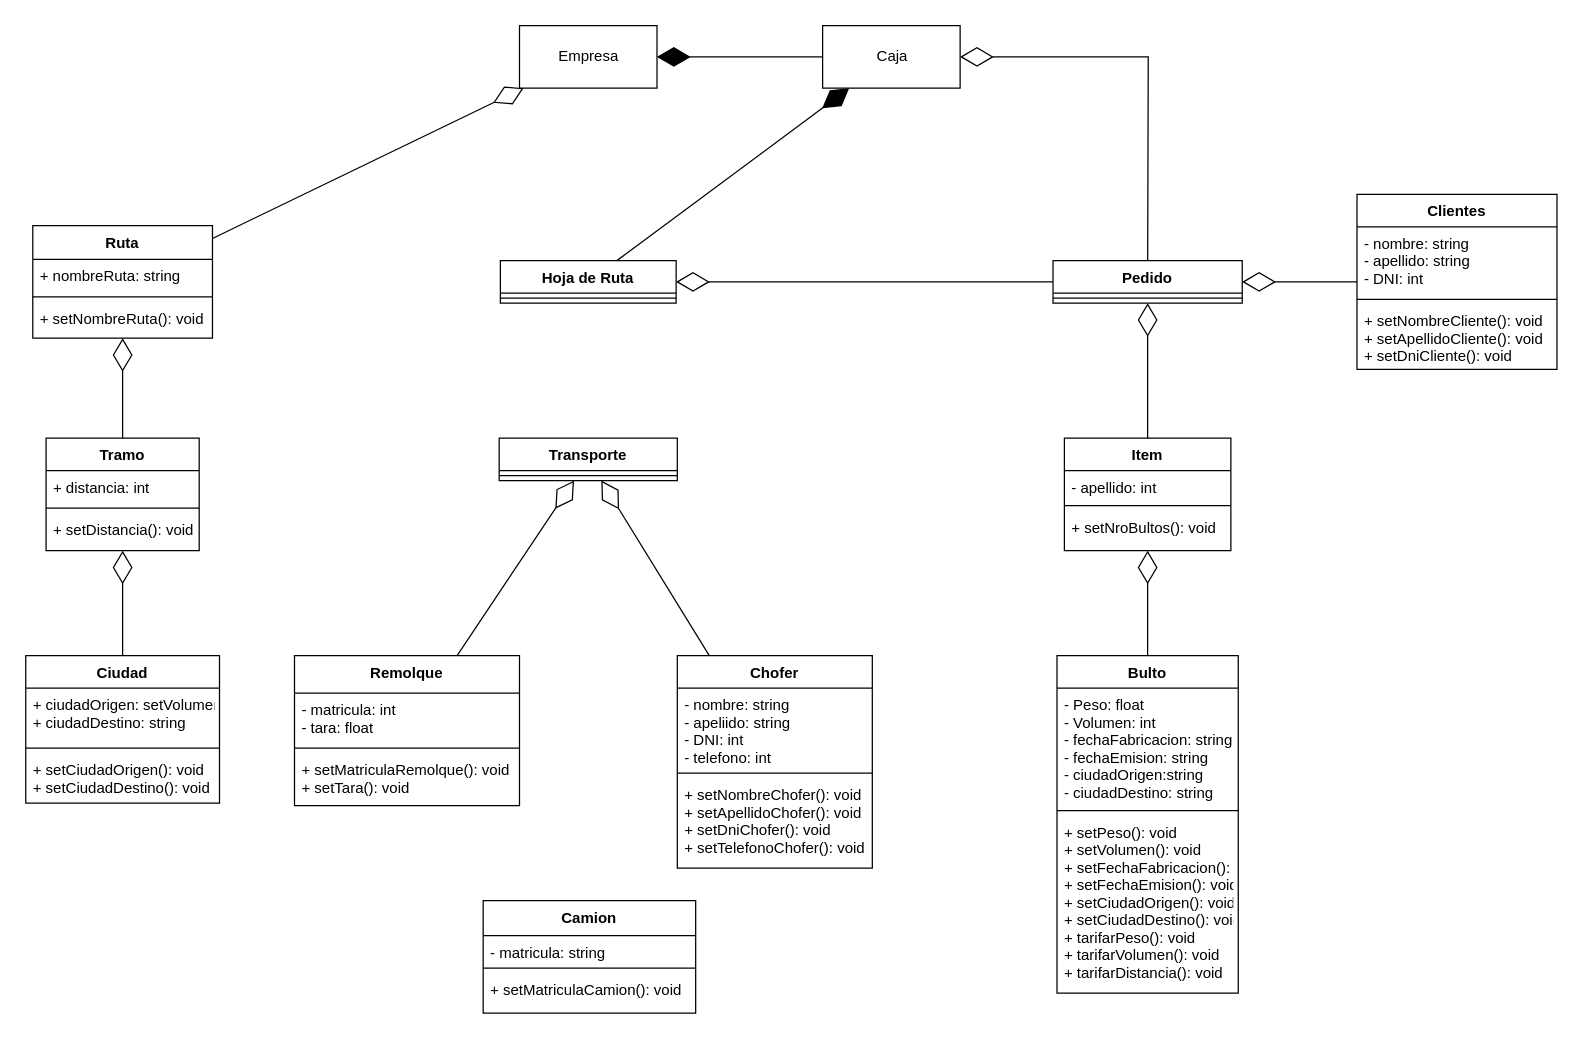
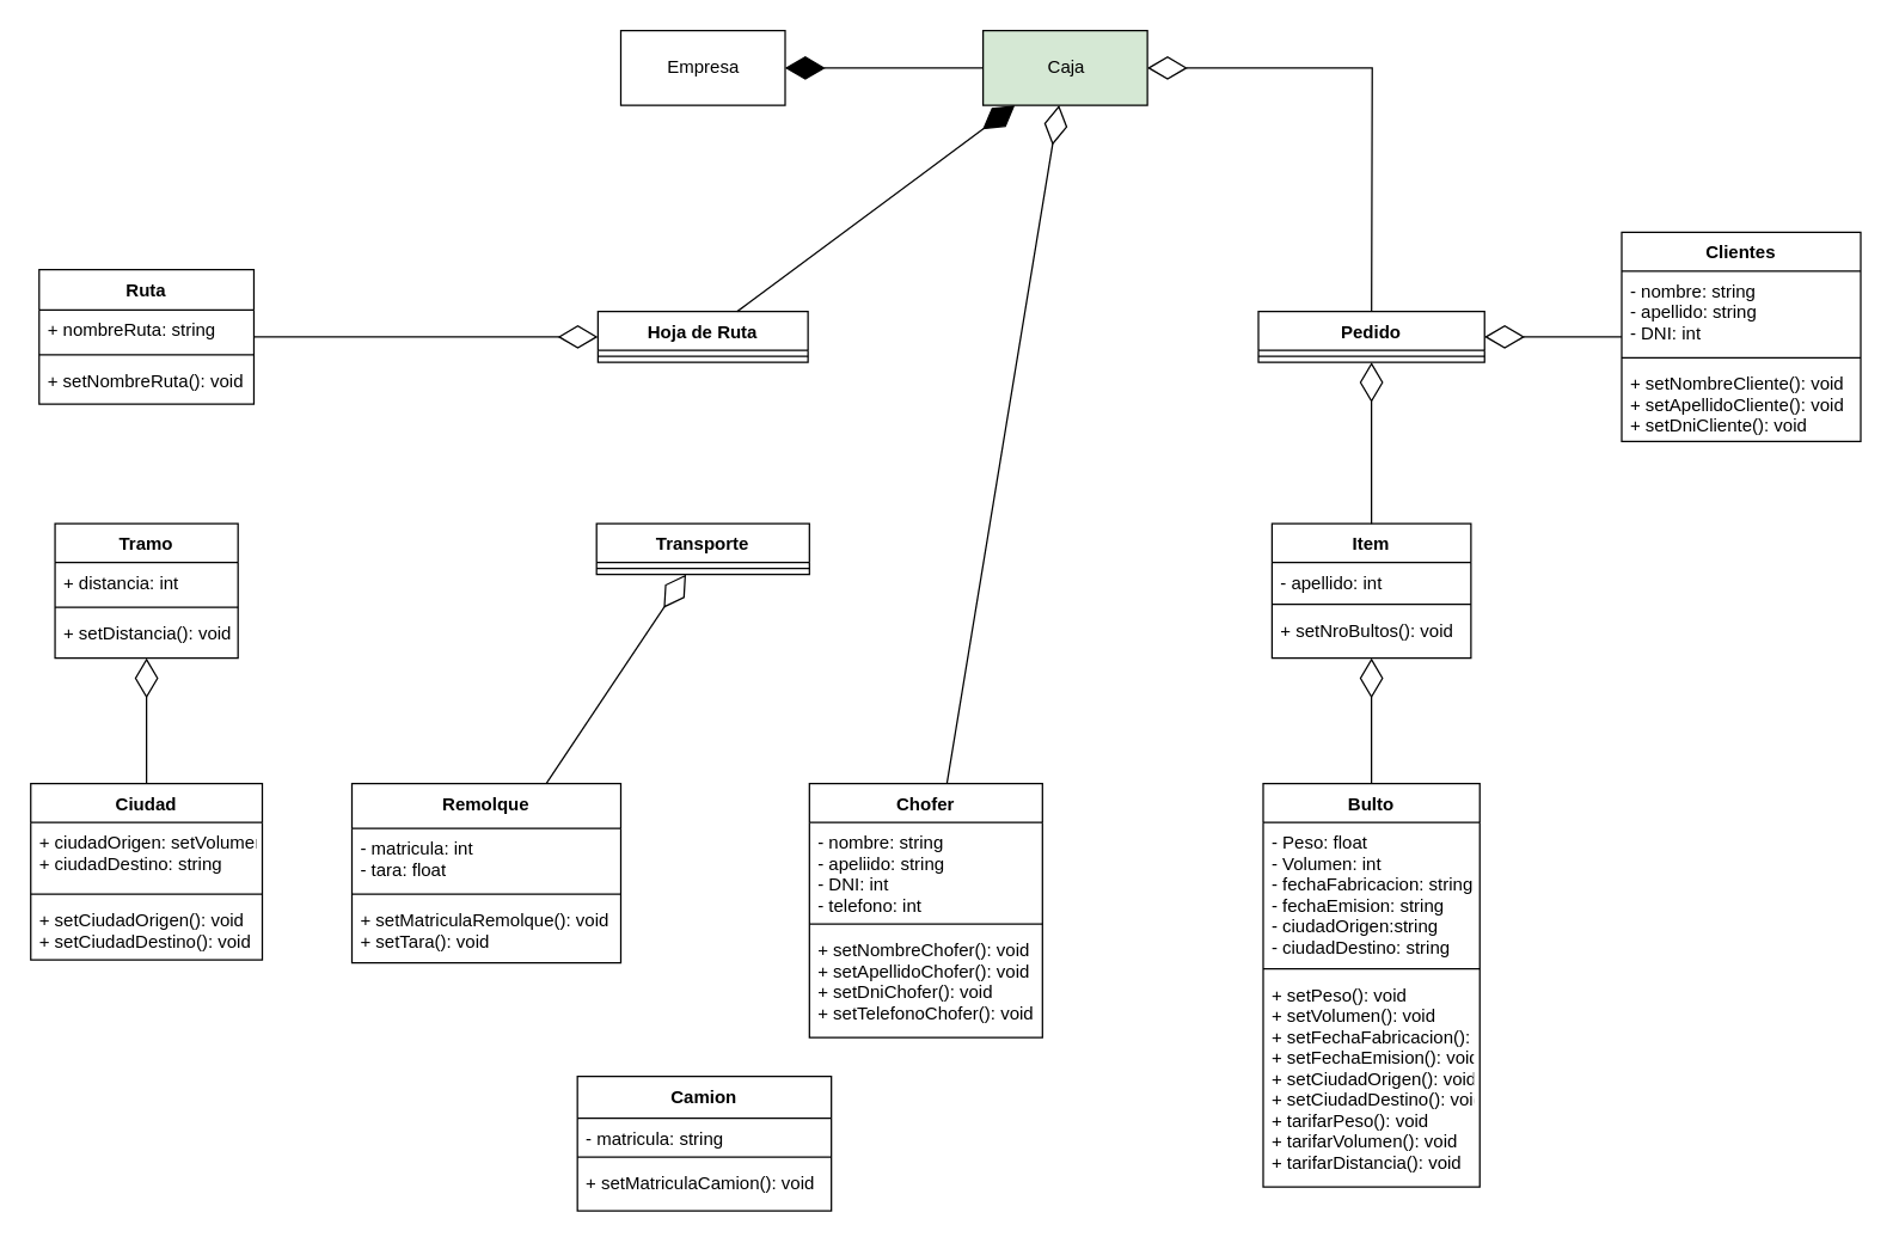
  <mxCell id="0" />
  <mxCell id="1" parent="0" />
  <mxCell id="2" value="" style="endArrow=diamondThin;endFill=0;endSize=24;html=1;rounded=0;" parent="1" source="33" target="11" edge="1"><mxGeometry width="160" relative="1" as="geometry"><mxPoint x="-185" y="760" as="sourcePoint" /><mxPoint x="30" y="860" as="targetPoint" /></mxGeometry></mxCell>
- <mxCell id="3" value="" style="endArrow=diamondThin;endFill=0;endSize=24;html=1;rounded=0;" parent="1" source="11" target="7" edge="1"><mxGeometry width="160" relative="1" as="geometry"><mxPoint x="30" y="830" as="sourcePoint" /><mxPoint x="65" y="660" as="targetPoint" /></mxGeometry></mxCell>
  <mxCell id="4" value="&lt;div&gt;Empresa&lt;/div&gt;" style="html=1;" parent="1" vertex="1"><mxGeometry x="415" y="20" width="110" height="50" as="geometry" /></mxCell>
  <mxCell id="5" value="Hoja de Ruta" style="swimlane;fontStyle=1;align=center;verticalAlign=top;childLayout=stackLayout;horizontal=1;startSize=26;horizontalStack=0;resizeParent=1;resizeParentMax=0;resizeLast=0;collapsible=1;marginBottom=0;" parent="1" vertex="1"><mxGeometry x="399.69" y="208" width="140.62" height="34" as="geometry" /></mxCell>
  <mxCell id="6" value="" style="line;strokeWidth=1;fillColor=none;align=left;verticalAlign=middle;spacingTop=-1;spacingLeft=3;spacingRight=3;rotatable=0;labelPosition=right;points=[];portConstraint=eastwest;" parent="5" vertex="1"><mxGeometry y="26" width="140.62" height="8" as="geometry" /></mxCell>
  <mxCell id="7" value="Ruta" style="swimlane;fontStyle=1;align=center;verticalAlign=top;childLayout=stackLayout;horizontal=1;startSize=27;horizontalStack=0;resizeParent=1;resizeParentMax=0;resizeLast=0;collapsible=1;marginBottom=0;" parent="1" vertex="1"><mxGeometry x="25.63" y="180" width="143.75" height="90" as="geometry" /></mxCell>
  <mxCell id="8" value="+ nombreRuta: string" style="text;strokeColor=none;fillColor=none;align=left;verticalAlign=top;spacingLeft=4;spacingRight=4;overflow=hidden;rotatable=0;points=[[0,0.5],[1,0.5]];portConstraint=eastwest;" parent="7" vertex="1"><mxGeometry y="27" width="143.75" height="26" as="geometry" /></mxCell>
  <mxCell id="9" value="" style="line;strokeWidth=1;fillColor=none;align=left;verticalAlign=middle;spacingTop=-1;spacingLeft=3;spacingRight=3;rotatable=0;labelPosition=right;points=[];portConstraint=eastwest;" parent="7" vertex="1"><mxGeometry y="53" width="143.75" height="8" as="geometry" /></mxCell>
  <mxCell id="10" value="+ setNombreRuta(): void" style="text;strokeColor=none;fillColor=none;align=left;verticalAlign=top;spacingLeft=4;spacingRight=4;overflow=hidden;rotatable=0;points=[[0,0.5],[1,0.5]];portConstraint=eastwest;" parent="7" vertex="1"><mxGeometry y="61" width="143.75" height="29" as="geometry" /></mxCell>
  <mxCell id="11" value="Tramo" style="swimlane;fontStyle=1;align=center;verticalAlign=top;childLayout=stackLayout;horizontal=1;startSize=26;horizontalStack=0;resizeParent=1;resizeParentMax=0;resizeLast=0;collapsible=1;marginBottom=0;" parent="1" vertex="1"><mxGeometry x="36.25" y="350" width="122.5" height="90" as="geometry" /></mxCell>
  <mxCell id="12" value="+ distancia: int" style="text;strokeColor=none;fillColor=none;align=left;verticalAlign=top;spacingLeft=4;spacingRight=4;overflow=hidden;rotatable=0;points=[[0,0.5],[1,0.5]];portConstraint=eastwest;" parent="11" vertex="1"><mxGeometry y="26" width="122.5" height="26" as="geometry" /></mxCell>
  <mxCell id="13" value="" style="line;strokeWidth=1;fillColor=none;align=left;verticalAlign=middle;spacingTop=-1;spacingLeft=3;spacingRight=3;rotatable=0;labelPosition=right;points=[];portConstraint=eastwest;" parent="11" vertex="1"><mxGeometry y="52" width="122.5" height="8" as="geometry" /></mxCell>
  <mxCell id="14" value="+ setDistancia(): void" style="text;strokeColor=none;fillColor=none;align=left;verticalAlign=top;spacingLeft=4;spacingRight=4;overflow=hidden;rotatable=0;points=[[0,0.5],[1,0.5]];portConstraint=eastwest;" parent="11" vertex="1"><mxGeometry y="60" width="122.5" height="30" as="geometry" /></mxCell>
  <mxCell id="15" value="Chofer" style="swimlane;fontStyle=1;align=center;verticalAlign=top;childLayout=stackLayout;horizontal=1;startSize=26;horizontalStack=0;resizeParent=1;resizeParentMax=0;resizeLast=0;collapsible=1;marginBottom=0;" parent="1" vertex="1"><mxGeometry x="541.25" y="524" width="156" height="170" as="geometry" /></mxCell>
  <mxCell id="16" value="- nombre: string&#10;- apeliido: string&#10;- DNI: int&#10;- telefono: int" style="text;strokeColor=none;fillColor=none;align=left;verticalAlign=top;spacingLeft=4;spacingRight=4;overflow=hidden;rotatable=0;points=[[0,0.5],[1,0.5]];portConstraint=eastwest;" parent="15" vertex="1"><mxGeometry y="26" width="156" height="64" as="geometry" /></mxCell>
  <mxCell id="17" value="" style="line;strokeWidth=1;fillColor=none;align=left;verticalAlign=middle;spacingTop=-1;spacingLeft=3;spacingRight=3;rotatable=0;labelPosition=right;points=[];portConstraint=eastwest;" parent="15" vertex="1"><mxGeometry y="90" width="156" height="8" as="geometry" /></mxCell>
  <mxCell id="18" value="+ setNombreChofer(): void&#10;+ setApellidoChofer(): void&#10;+ setDniChofer(): void&#10;+ setTelefonoChofer(): void" style="text;strokeColor=none;fillColor=none;align=left;verticalAlign=top;spacingLeft=4;spacingRight=4;overflow=hidden;rotatable=0;points=[[0,0.5],[1,0.5]];portConstraint=eastwest;" parent="15" vertex="1"><mxGeometry y="98" width="156" height="72" as="geometry" /></mxCell>
  <mxCell id="19" value="Camion" style="swimlane;fontStyle=1;align=center;verticalAlign=top;childLayout=stackLayout;horizontal=1;startSize=28;horizontalStack=0;resizeParent=1;resizeParentMax=0;resizeLast=0;collapsible=1;marginBottom=0;" parent="1" vertex="1"><mxGeometry x="385.94" y="720" width="170" height="90" as="geometry" /></mxCell>
  <mxCell id="20" value="- matricula: string" style="text;strokeColor=none;fillColor=none;align=left;verticalAlign=top;spacingLeft=4;spacingRight=4;overflow=hidden;rotatable=0;points=[[0,0.5],[1,0.5]];portConstraint=eastwest;" parent="19" vertex="1"><mxGeometry y="28" width="170" height="22" as="geometry" /></mxCell>
  <mxCell id="21" value="" style="line;strokeWidth=1;fillColor=none;align=left;verticalAlign=middle;spacingTop=-1;spacingLeft=3;spacingRight=3;rotatable=0;labelPosition=right;points=[];portConstraint=eastwest;" parent="19" vertex="1"><mxGeometry y="50" width="170" height="8" as="geometry" /></mxCell>
  <mxCell id="22" value="+ setMatriculaCamion(): void" style="text;strokeColor=none;fillColor=none;align=left;verticalAlign=top;spacingLeft=4;spacingRight=4;overflow=hidden;rotatable=0;points=[[0,0.5],[1,0.5]];portConstraint=eastwest;" parent="19" vertex="1"><mxGeometry y="58" width="170" height="32" as="geometry" /></mxCell>
  <mxCell id="23" value="" style="endArrow=diamondThin;endFill=1;endSize=24;html=1;rounded=0;" parent="1" source="29" target="4" edge="1"><mxGeometry width="160" relative="1" as="geometry"><mxPoint x="637.5" y="122.379" as="sourcePoint" /><mxPoint x="725" y="450" as="targetPoint" /></mxGeometry></mxCell>
  <mxCell id="24" value="Bulto" style="swimlane;fontStyle=1;align=center;verticalAlign=top;childLayout=stackLayout;horizontal=1;startSize=26;horizontalStack=0;resizeParent=1;resizeParentMax=0;resizeLast=0;collapsible=1;marginBottom=0;" parent="1" vertex="1"><mxGeometry x="845" y="524" width="145" height="270" as="geometry" /></mxCell>
  <mxCell id="25" value="- Peso: float&#10;- Volumen: int&#10;- fechaFabricacion: string&#10;- fechaEmision: string&#10;- ciudadOrigen:string&#10;- ciudadDestino: string" style="text;strokeColor=none;fillColor=none;align=left;verticalAlign=top;spacingLeft=4;spacingRight=4;overflow=hidden;rotatable=0;points=[[0,0.5],[1,0.5]];portConstraint=eastwest;" parent="24" vertex="1"><mxGeometry y="26" width="145" height="94" as="geometry" /></mxCell>
  <mxCell id="26" value="" style="line;strokeWidth=1;fillColor=none;align=left;verticalAlign=middle;spacingTop=-1;spacingLeft=3;spacingRight=3;rotatable=0;labelPosition=right;points=[];portConstraint=eastwest;" parent="24" vertex="1"><mxGeometry y="120" width="145" height="8" as="geometry" /></mxCell>
  <mxCell id="27" value="+ setPeso(): void&#10;+ setVolumen(): void&#10;+ setFechaFabricacion(): void&#10;+ setFechaEmision(): void&#10;+ setCiudadOrigen(): void&#10;+ setCiudadDestino(): void&#10;+ tarifarPeso(): void&#10;+ tarifarVolumen(): void&#10;+ tarifarDistancia(): void" style="text;strokeColor=none;fillColor=none;align=left;verticalAlign=top;spacingLeft=4;spacingRight=4;overflow=hidden;rotatable=0;points=[[0,0.5],[1,0.5]];portConstraint=eastwest;" vertex="1" parent="24"><mxGeometry y="128" width="145" height="142" as="geometry" /></mxCell>
  <mxCell id="28" value="" style="endArrow=diamondThin;endFill=0;endSize=24;html=1;rounded=0;" parent="1" source="42" target="29" edge="1"><mxGeometry width="160" relative="1" as="geometry"><mxPoint x="1203" y="190" as="sourcePoint" /><mxPoint x="795" y="180" as="targetPoint" /><Array as="points"><mxPoint x="918" y="45" /></Array></mxGeometry></mxCell>
- <mxCell id="29" value="Caja" style="html=1;" parent="1" vertex="1"><mxGeometry x="657.5" y="20" width="110" height="50" as="geometry" /></mxCell>
+ <mxCell id="29" value="Caja" style="html=1;fillColor=#d5e8d4;" parent="1" vertex="1"><mxGeometry x="657.5" y="20" width="110" height="50" as="geometry" /></mxCell>
  <mxCell id="30" value="Transporte" style="swimlane;fontStyle=1;align=center;verticalAlign=top;childLayout=stackLayout;horizontal=1;startSize=26;horizontalStack=0;resizeParent=1;resizeParentMax=0;resizeLast=0;collapsible=1;marginBottom=0;" parent="1" vertex="1"><mxGeometry x="398.75" y="350" width="142.5" height="34" as="geometry" /></mxCell>
  <mxCell id="31" value="" style="line;strokeWidth=1;fillColor=none;align=left;verticalAlign=middle;spacingTop=-1;spacingLeft=3;spacingRight=3;rotatable=0;labelPosition=right;points=[];portConstraint=eastwest;" parent="30" vertex="1"><mxGeometry y="26" width="142.5" height="8" as="geometry" /></mxCell>
- <mxCell id="32" value="" style="endArrow=diamondThin;endFill=0;endSize=24;html=1;rounded=0;" parent="1" source="7" target="4" edge="1"><mxGeometry width="160" relative="1" as="geometry"><mxPoint x="65" y="610" as="sourcePoint" /><mxPoint x="225" y="610" as="targetPoint" /></mxGeometry></mxCell>
+ <mxCell id="32" value="" style="endArrow=diamondThin;endFill=0;endSize=24;html=1;rounded=0;" parent="1" source="7" target="5" edge="1"><mxGeometry width="160" relative="1" as="geometry"><mxPoint x="65" y="610" as="sourcePoint" /><mxPoint x="225" y="610" as="targetPoint" /></mxGeometry></mxCell>
  <mxCell id="33" value="Ciudad" style="swimlane;fontStyle=1;align=center;verticalAlign=top;childLayout=stackLayout;horizontal=1;startSize=26;horizontalStack=0;resizeParent=1;resizeParentMax=0;resizeLast=0;collapsible=1;marginBottom=0;" parent="1" vertex="1"><mxGeometry x="20" y="524" width="155" height="118" as="geometry" /></mxCell>
  <mxCell id="34" value="+ ciudadOrigen: setVolumen&#10;+ ciudadDestino: string" style="text;strokeColor=none;fillColor=none;align=left;verticalAlign=top;spacingLeft=4;spacingRight=4;overflow=hidden;rotatable=0;points=[[0,0.5],[1,0.5]];portConstraint=eastwest;" parent="33" vertex="1"><mxGeometry y="26" width="155" height="44" as="geometry" /></mxCell>
  <mxCell id="35" value="" style="line;strokeWidth=1;fillColor=none;align=left;verticalAlign=middle;spacingTop=-1;spacingLeft=3;spacingRight=3;rotatable=0;labelPosition=right;points=[];portConstraint=eastwest;" parent="33" vertex="1"><mxGeometry y="70" width="155" height="8" as="geometry" /></mxCell>
  <mxCell id="36" value="+ setCiudadOrigen(): void&#10;+ setCiudadDestino(): void" style="text;strokeColor=none;fillColor=none;align=left;verticalAlign=top;spacingLeft=4;spacingRight=4;overflow=hidden;rotatable=0;points=[[0,0.5],[1,0.5]];portConstraint=eastwest;" parent="33" vertex="1"><mxGeometry y="78" width="155" height="40" as="geometry" /></mxCell>
- <mxCell id="37" value="" style="endArrow=diamondThin;endFill=0;endSize=24;html=1;rounded=0;" parent="1" source="42" target="5" edge="1"><mxGeometry width="160" relative="1" as="geometry"><mxPoint x="895" y="370" as="sourcePoint" /><mxPoint x="743.61" y="270" as="targetPoint" /><Array as="points" /></mxGeometry></mxCell>
  <mxCell id="38" value="Clientes" style="swimlane;fontStyle=1;align=center;verticalAlign=top;childLayout=stackLayout;horizontal=1;startSize=26;horizontalStack=0;resizeParent=1;resizeParentMax=0;resizeLast=0;collapsible=1;marginBottom=0;" parent="1" vertex="1"><mxGeometry x="1085" y="155" width="160" height="140" as="geometry" /></mxCell>
  <mxCell id="39" value="- nombre: string&#10;- apellido: string&#10;- DNI: int" style="text;strokeColor=none;fillColor=none;align=left;verticalAlign=top;spacingLeft=4;spacingRight=4;overflow=hidden;rotatable=0;points=[[0,0.5],[1,0.5]];portConstraint=eastwest;" parent="38" vertex="1"><mxGeometry y="26" width="160" height="54" as="geometry" /></mxCell>
  <mxCell id="40" value="" style="line;strokeWidth=1;fillColor=none;align=left;verticalAlign=middle;spacingTop=-1;spacingLeft=3;spacingRight=3;rotatable=0;labelPosition=right;points=[];portConstraint=eastwest;" parent="38" vertex="1"><mxGeometry y="80" width="160" height="8" as="geometry" /></mxCell>
  <mxCell id="41" value="+ setNombreCliente(): void&#10;+ setApellidoCliente(): void&#10;+ setDniCliente(): void" style="text;strokeColor=none;fillColor=none;align=left;verticalAlign=top;spacingLeft=4;spacingRight=4;overflow=hidden;rotatable=0;points=[[0,0.5],[1,0.5]];portConstraint=eastwest;" parent="38" vertex="1"><mxGeometry y="88" width="160" height="52" as="geometry" /></mxCell>
  <mxCell id="42" value="Pedido" style="swimlane;fontStyle=1;align=center;verticalAlign=top;childLayout=stackLayout;horizontal=1;startSize=26;horizontalStack=0;resizeParent=1;resizeParentMax=0;resizeLast=0;collapsible=1;marginBottom=0;" parent="1" vertex="1"><mxGeometry x="841.81" y="208" width="151.38" height="34" as="geometry" /></mxCell>
  <mxCell id="43" value="" style="line;strokeWidth=1;fillColor=none;align=left;verticalAlign=middle;spacingTop=-1;spacingLeft=3;spacingRight=3;rotatable=0;labelPosition=right;points=[];portConstraint=eastwest;" parent="42" vertex="1"><mxGeometry y="26" width="151.38" height="8" as="geometry" /></mxCell>
  <mxCell id="44" value="Item" style="swimlane;fontStyle=1;align=center;verticalAlign=top;childLayout=stackLayout;horizontal=1;startSize=26;horizontalStack=0;resizeParent=1;resizeParentMax=0;resizeLast=0;collapsible=1;marginBottom=0;" parent="1" vertex="1"><mxGeometry x="850.91" y="350" width="133.19" height="90" as="geometry" /></mxCell>
  <mxCell id="45" value="- apellido: int" style="text;strokeColor=none;fillColor=none;align=left;verticalAlign=top;spacingLeft=4;spacingRight=4;overflow=hidden;rotatable=0;points=[[0,0.5],[1,0.5]];portConstraint=eastwest;" parent="44" vertex="1"><mxGeometry y="26" width="133.19" height="24" as="geometry" /></mxCell>
  <mxCell id="46" value="" style="line;strokeWidth=1;fillColor=none;align=left;verticalAlign=middle;spacingTop=-1;spacingLeft=3;spacingRight=3;rotatable=0;labelPosition=right;points=[];portConstraint=eastwest;" parent="44" vertex="1"><mxGeometry y="50" width="133.19" height="8" as="geometry" /></mxCell>
  <mxCell id="47" value="+ setNroBultos(): void" style="text;strokeColor=none;fillColor=none;align=left;verticalAlign=top;spacingLeft=4;spacingRight=4;overflow=hidden;rotatable=0;points=[[0,0.5],[1,0.5]];portConstraint=eastwest;" parent="44" vertex="1"><mxGeometry y="58" width="133.19" height="32" as="geometry" /></mxCell>
  <mxCell id="48" value="Remolque" style="swimlane;fontStyle=1;align=center;verticalAlign=top;childLayout=stackLayout;horizontal=1;startSize=30;horizontalStack=0;resizeParent=1;resizeParentMax=0;resizeLast=0;collapsible=1;marginBottom=0;" parent="1" vertex="1"><mxGeometry x="235" y="524" width="180" height="120" as="geometry" /></mxCell>
  <mxCell id="49" value="- matricula: int&#10;- tara: float" style="text;strokeColor=none;fillColor=none;align=left;verticalAlign=top;spacingLeft=4;spacingRight=4;overflow=hidden;rotatable=0;points=[[0,0.5],[1,0.5]];portConstraint=eastwest;" parent="48" vertex="1"><mxGeometry y="30" width="180" height="40" as="geometry" /></mxCell>
  <mxCell id="50" value="" style="line;strokeWidth=1;fillColor=none;align=left;verticalAlign=middle;spacingTop=-1;spacingLeft=3;spacingRight=3;rotatable=0;labelPosition=right;points=[];portConstraint=eastwest;" parent="48" vertex="1"><mxGeometry y="70" width="180" height="8" as="geometry" /></mxCell>
  <mxCell id="51" value="+ setMatriculaRemolque(): void&#10;+ setTara(): void" style="text;strokeColor=none;fillColor=none;align=left;verticalAlign=top;spacingLeft=4;spacingRight=4;overflow=hidden;rotatable=0;points=[[0,0.5],[1,0.5]];portConstraint=eastwest;" parent="48" vertex="1"><mxGeometry y="78" width="180" height="42" as="geometry" /></mxCell>
  <mxCell id="52" value="" style="endArrow=diamondThin;endFill=1;endSize=24;html=1;rounded=0;" parent="1" source="5" target="29" edge="1"><mxGeometry width="160" relative="1" as="geometry"><mxPoint x="667.5" y="55" as="sourcePoint" /><mxPoint x="535" y="55" as="targetPoint" /></mxGeometry></mxCell>
  <mxCell id="53" value="" style="endArrow=diamondThin;endFill=0;endSize=24;html=1;rounded=0;" parent="1" source="38" target="42" edge="1"><mxGeometry width="160" relative="1" as="geometry"><mxPoint x="897.5" y="488.131" as="sourcePoint" /><mxPoint x="753.61" y="280" as="targetPoint" /><Array as="points" /></mxGeometry></mxCell>
  <mxCell id="54" value="" style="endArrow=diamondThin;endFill=0;endSize=24;html=1;rounded=0;" parent="1" source="44" target="42" edge="1"><mxGeometry width="160" relative="1" as="geometry"><mxPoint x="1085" y="363.329" as="sourcePoint" /><mxPoint x="968.001" y="268" as="targetPoint" /><Array as="points" /></mxGeometry></mxCell>
  <mxCell id="55" value="" style="endArrow=diamondThin;endFill=0;endSize=24;html=1;rounded=0;" parent="1" source="24" target="44" edge="1"><mxGeometry width="160" relative="1" as="geometry"><mxPoint x="927.5" y="360" as="sourcePoint" /><mxPoint x="927.5" y="268" as="targetPoint" /><Array as="points" /></mxGeometry></mxCell>
  <mxCell id="56" value="" style="endArrow=diamondThin;endFill=0;endSize=24;html=1;rounded=0;" parent="1" source="48" target="30" edge="1"><mxGeometry width="160" relative="1" as="geometry"><mxPoint x="105" y="595" as="sourcePoint" /><mxPoint x="105" y="460.5" as="targetPoint" /></mxGeometry></mxCell>
- <mxCell id="57" value="" style="endArrow=diamondThin;endFill=0;endSize=24;html=1;rounded=0;" parent="1" source="15" target="30" edge="1"><mxGeometry width="160" relative="1" as="geometry"><mxPoint x="360.106" y="571" as="sourcePoint" /><mxPoint x="442.766" y="460" as="targetPoint" /></mxGeometry></mxCell>
+ <mxCell id="57" value="" style="endArrow=diamondThin;endFill=0;endSize=24;html=1;rounded=0;" parent="1" source="15" target="29" edge="1"><mxGeometry width="160" relative="1" as="geometry"><mxPoint x="360.106" y="571" as="sourcePoint" /><mxPoint x="442.766" y="460" as="targetPoint" /></mxGeometry></mxCell>
